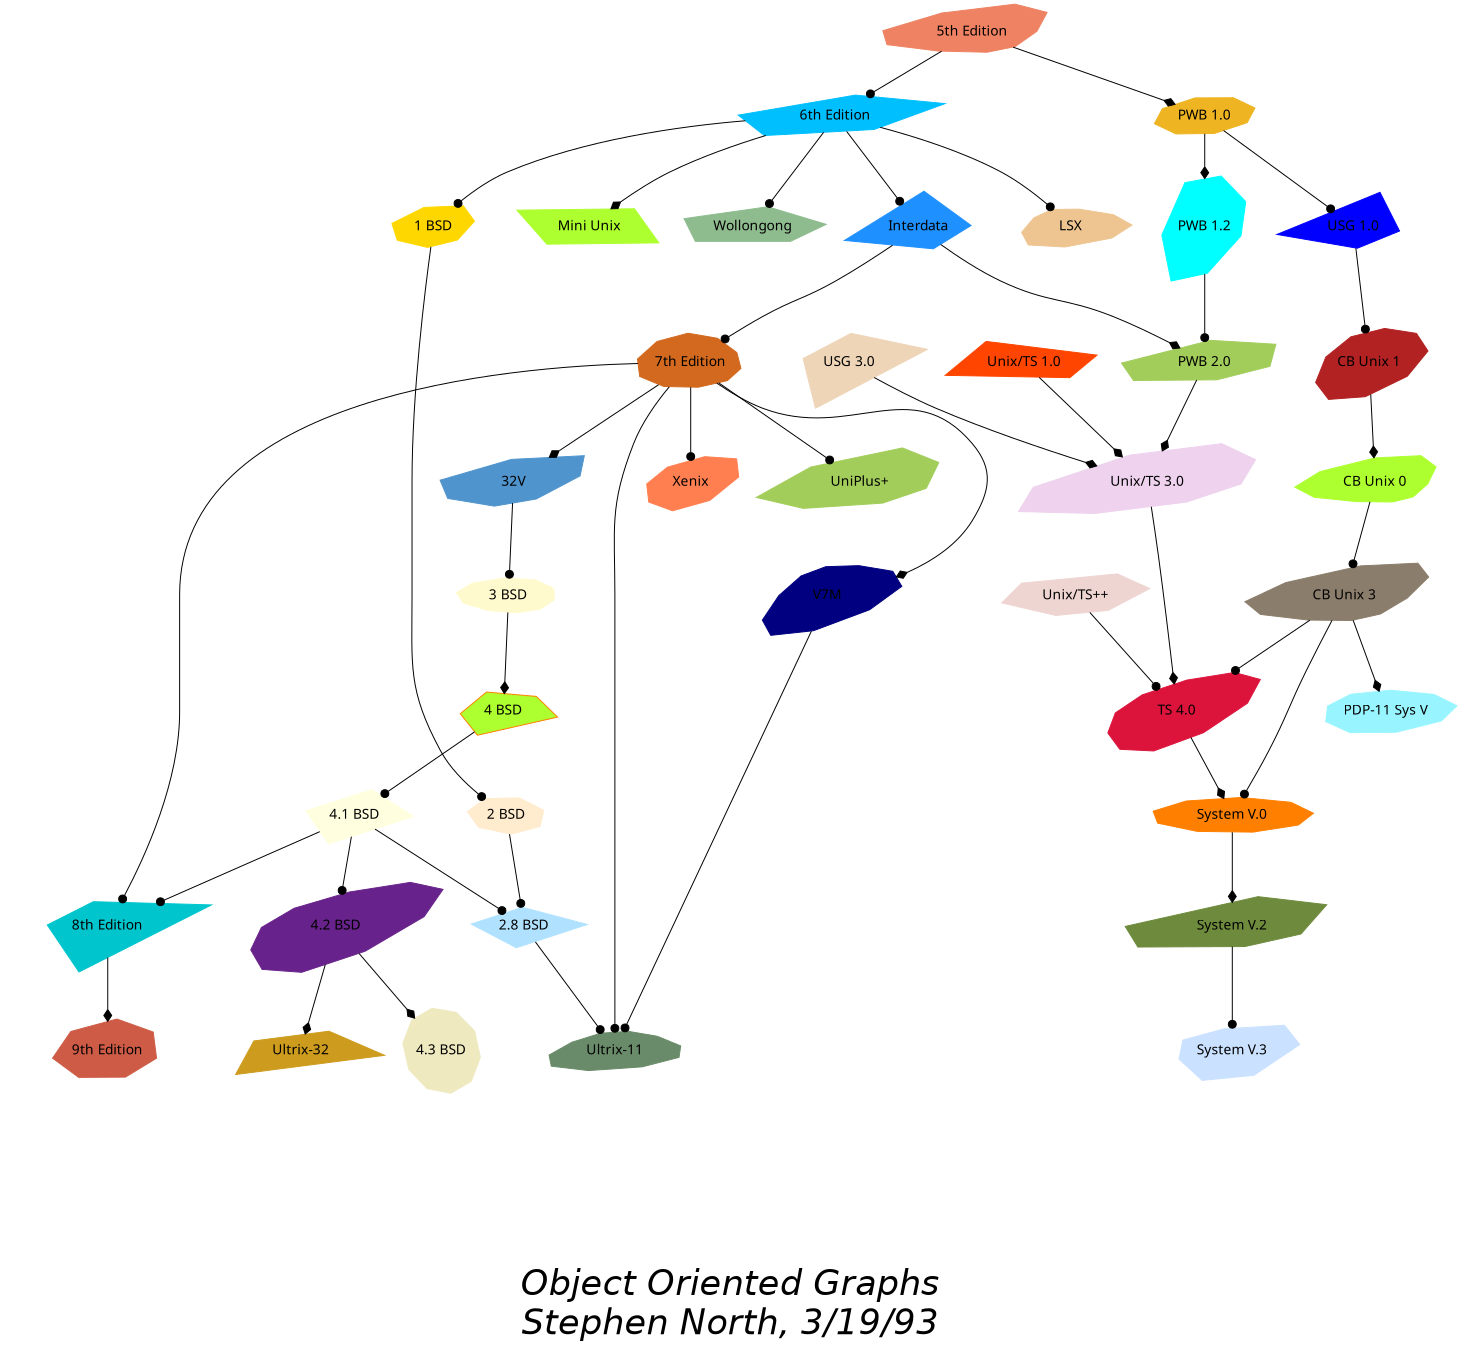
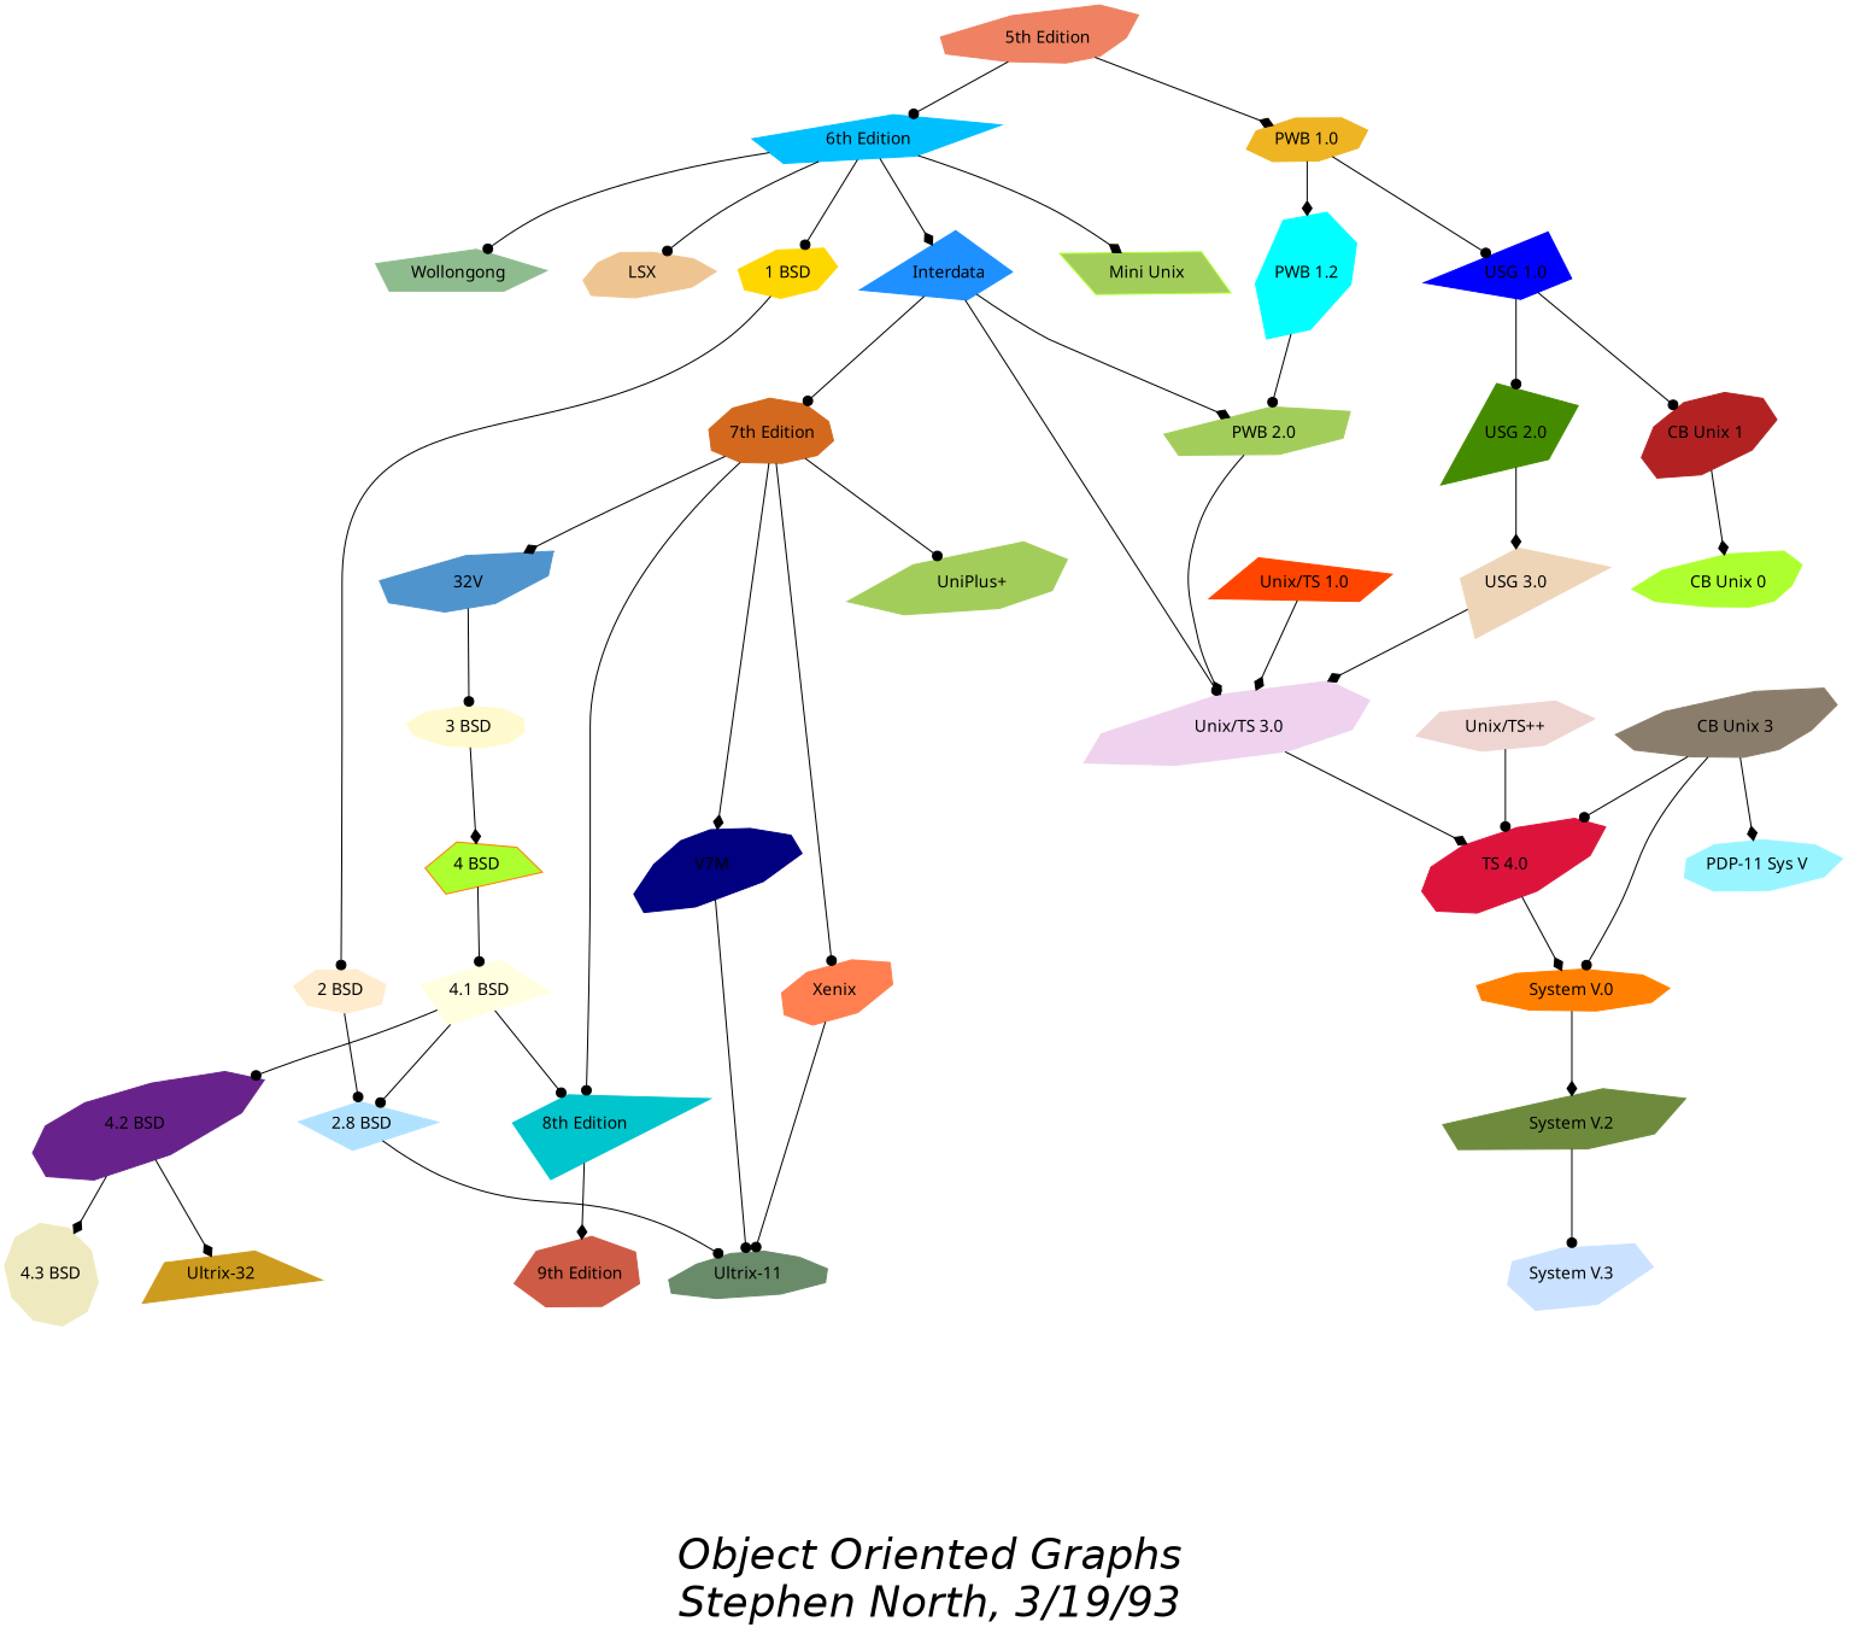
  digraph {
    fontname="Helvetica-Oblique"
    fontsize=36
    label="\n\n\n\nObject Oriented Graphs\nStephen North, 3/19/93"
    node [color=greenyellow fontname="Helvetica-Outline" orientation=50 shape=polygon sides=4 style=filled]
    edge [arrowhead=dot]
    "5th Edition" [color=salmon2 distortion=0.936354 height=0.62 orientation=28 sides=9 skew=-0.126818 width=1.64]
    "6th Edition" [color=deepskyblue distortion=0.238792 height=0.54 orientation=11 sides=5 skew=0.995935 width=1.75]
    "PWB 1.0" [color=goldenrod2 distortion=0.019636 height=0.50 orientation=79 sides=8 skew=-0.440424 width=0.94]
    LSX [color=burlywood2 distortion=-0.698271 height=0.54 orientation=22 sides=9 skew=-0.195492 width=1.14]
    "1 BSD" [color=gold1 distortion=0.265084 height=0.54 orientation=26 sides=7 skew=0.403659 width=0.81]
-   "Mini Unix" [distortion=0.039386 height=0.50 orientation=2 skew=-0.461120 width=0.94]
+   "Mini Unix" [distortion=0.039386 height=0.50 orientation=2 skew=-0.461120 width=0.94 fillcolor=darkolivegreen3]
    Wollongong [color=darkseagreen distortion=0.228564 height=0.53 orientation=63 sides=5 skew=-0.062846 width=1.17]
    Interdata [color=dodgerblue1 distortion=0.624013 height=0.71 orientation=56 skew=0.101396 width=1.14]
    "PWB 1.2" [color=cyan distortion=0.640971 height=0.88 orientation=84 sides=7 skew=-0.768455 width=0.94]
    "USG 1.0" [color=blue distortion=0.758942 height=0.69 orientation=42 skew=0.039886 width=1.28]
    "2 BSD" [color=blanchedalmond distortion=-0.010661 height=0.51 orientation=84 sides=7 skew=0.179249 width=0.75]
    "Unix/TS 3.0" [color=thistle2 distortion=0.731383 height=0.74 orientation=43 sides=8 skew=-0.824612 width=2.06]
    "PWB 2.0" [color=darkolivegreen3 distortion=0.592100 height=0.56 orientation=34 sides=6 skew=-0.719269 width=1.47]
    "7th Edition" [color=chocolate distortion=0.298417 height=0.64 orientation=65 sides=10 skew=0.310367 width=1.08]
    "CB Unix 1" [color=firebrick distortion=-0.348692 height=0.72 orientation=42 sides=9 skew=0.767058 width=1.28]
+   "USG 2.0" [color=chartreuse4 distortion=0.748625 height=0.78 orientation=74 skew=-0.647656 width=1.08]
    "2.8 BSD" [color=lightskyblue1 distortion=-0.239422 height=0.56 orientation=44 skew=0.053841 width=0.97]
    "TS 4.0" [color=crimson distortion=-0.641701 height=0.75 sides=10 skew=-0.952502 width=1.33]
    "8th Edition" [color=turquoise3 distortion=-0.997093 height=0.81 skew=-0.061117 width=1.64]
    "32V" [color=steelblue3 distortion=0.878516 height=0.61 orientation=19 sides=7 skew=0.592905 width=1.25]
    V7M [color=navy distortion=-0.960249 height=0.75 orientation=32 sides=10 skew=0.460424 width=1.25]
    "Ultrix-11" [color=darkseagreen4 distortion=-0.633186 height=0.53 orientation=10 sides=10 skew=0.333125 width=1.22]
    Xenix [color=coral distortion=-0.337997 height=0.64 orientation=52 sides=8 skew=-0.760726 width=1.00]
    "UniPlus+" [color=darkolivegreen3 distortion=0.788483 height=0.69 orientation=39 sides=7 skew=-0.526284 width=1.67]
    "System V.0" [color=darkorange1 distortion=0.021556 height=0.50 orientation=26 sides=9 skew=-0.729938 width=1.53]
    "9th Edition" [color=coral3 distortion=0.138690 height=0.67 orientation=55 sides=7 skew=0.554049 width=1.08]
    "3 BSD" [color=lemonchiffon distortion=0.251820 height=0.50 orientation=18 sides=10 skew=-0.530618 width=1.03]
    "4 BSD" [color=darkorange1 distortion=-0.772300 fillcolor=greenyellow height=0.58 orientation=24 sides=5 skew=-0.028475 width=1.00]
    "4.1 BSD" [color=lightyellow1 distortion=-0.226170 height=0.64 orientation=38 skew=0.504053 width=0.97]
    "4.2 BSD" [color=darkorchid4 distortion=-0.807349 height=0.81 sides=10 skew=-0.908842 width=1.64]
    "4.3 BSD" [color=lemonchiffon2 distortion=-0.030619 height=0.78 orientation=76 sides=10 skew=0.985021 width=0.89]
    "Ultrix-32" [color=goldenrod3 distortion=-0.644209 height=0.58 orientation=21 skew=0.307836 width=1.22]
    n33 [distortion=0.851818 height=0.61 label="CB Unix 0" orientation=32 sides=10 skew=-0.020120 width=1.53]
    "USG 3.0" [color=bisque2 distortion=-0.848455 height=0.81 orientation=44 skew=0.267152 width=1.36]
    "CB Unix 3" [color=bisque4 distortion=0.992237 height=0.68 orientation=29 sides=10 skew=0.256102 width=1.69]
    "PDP-11 Sys V" [color=cadetblue1 distortion=-0.267769 height=0.56 orientation=40 sides=9 skew=0.271226 width=1.47]
    "Unix/TS++" [color=mistyrose2 distortion=0.545461 height=0.56 orientation=16 sides=6 skew=0.313589 width=1.36]
    "Unix/TS 1.0" [color=orangered distortion=0.305594 height=0.54 orientation=75 skew=0.070516 width=1.17]
    "System V.2" [color=darkolivegreen4 distortion=0.985153 height=0.64 orientation=33 sides=6 skew=-0.399752 width=1.86]
    "System V.3" [color=lightsteelblue1 distortion=-0.687574 height=0.65 orientation=58 sides=7 skew=-0.180116 width=1.39]
    "5th Edition" -> "6th Edition"
    "5th Edition" -> "PWB 1.0" [arrowhead=diamond]
    "6th Edition" -> LSX
    "6th Edition" -> "1 BSD"
    "6th Edition" -> "Mini Unix" [arrowhead=diamond]
    "6th Edition" -> Wollongong
-   "6th Edition" -> Interdata
+   "6th Edition" -> Interdata [arrowhead=diamond]
    "PWB 1.0" -> "PWB 1.2" [arrowhead=diamond]
    "PWB 1.0" -> "USG 1.0"
    "1 BSD" -> "2 BSD"
+   Interdata -> "Unix/TS 3.0"
    Interdata -> "PWB 2.0" [arrowhead=diamond]
    Interdata -> "7th Edition"
    "PWB 1.2" -> "PWB 2.0"
    "USG 1.0" -> "CB Unix 1"
+   "USG 1.0" -> "USG 2.0"
    "2 BSD" -> "2.8 BSD"
    "Unix/TS 3.0" -> "TS 4.0" [arrowhead=diamond]
    "PWB 2.0" -> "Unix/TS 3.0" [arrowhead=diamond]
    "7th Edition" -> "8th Edition"
    "7th Edition" -> "32V" [arrowhead=diamond]
    "7th Edition" -> V7M [arrowhead=diamond]
-   "7th Edition" -> "Ultrix-11"
+   Xenix -> "Ultrix-11"
    "7th Edition" -> Xenix
    "7th Edition" -> "UniPlus+"
    "CB Unix 1" -> n33 [arrowhead=diamond]
+   "USG 2.0" -> "USG 3.0" [arrowhead=diamond]
    "2.8 BSD" -> "Ultrix-11"
    "TS 4.0" -> "System V.0" [arrowhead=diamond]
    "8th Edition" -> "9th Edition" [arrowhead=diamond]
    "32V" -> "3 BSD"
    V7M -> "Ultrix-11"
    "System V.0" -> "System V.2" [arrowhead=diamond]
    "3 BSD" -> "4 BSD" [arrowhead=diamond]
    "4 BSD" -> "4.1 BSD"
    "4.1 BSD" -> "2.8 BSD"
    "4.1 BSD" -> "8th Edition"
    "4.1 BSD" -> "4.2 BSD"
    "4.2 BSD" -> "4.3 BSD" [arrowhead=diamond]
    "4.2 BSD" -> "Ultrix-32" [arrowhead=diamond]
-   n33 -> "CB Unix 3"
    "USG 3.0" -> "Unix/TS 3.0" [arrowhead=diamond]
    "CB Unix 3" -> "TS 4.0"
    "CB Unix 3" -> "System V.0"
    "CB Unix 3" -> "PDP-11 Sys V" [arrowhead=diamond]
    "Unix/TS++" -> "TS 4.0"
    "Unix/TS 1.0" -> "Unix/TS 3.0" [arrowhead=diamond]
    "System V.2" -> "System V.3"
  }
